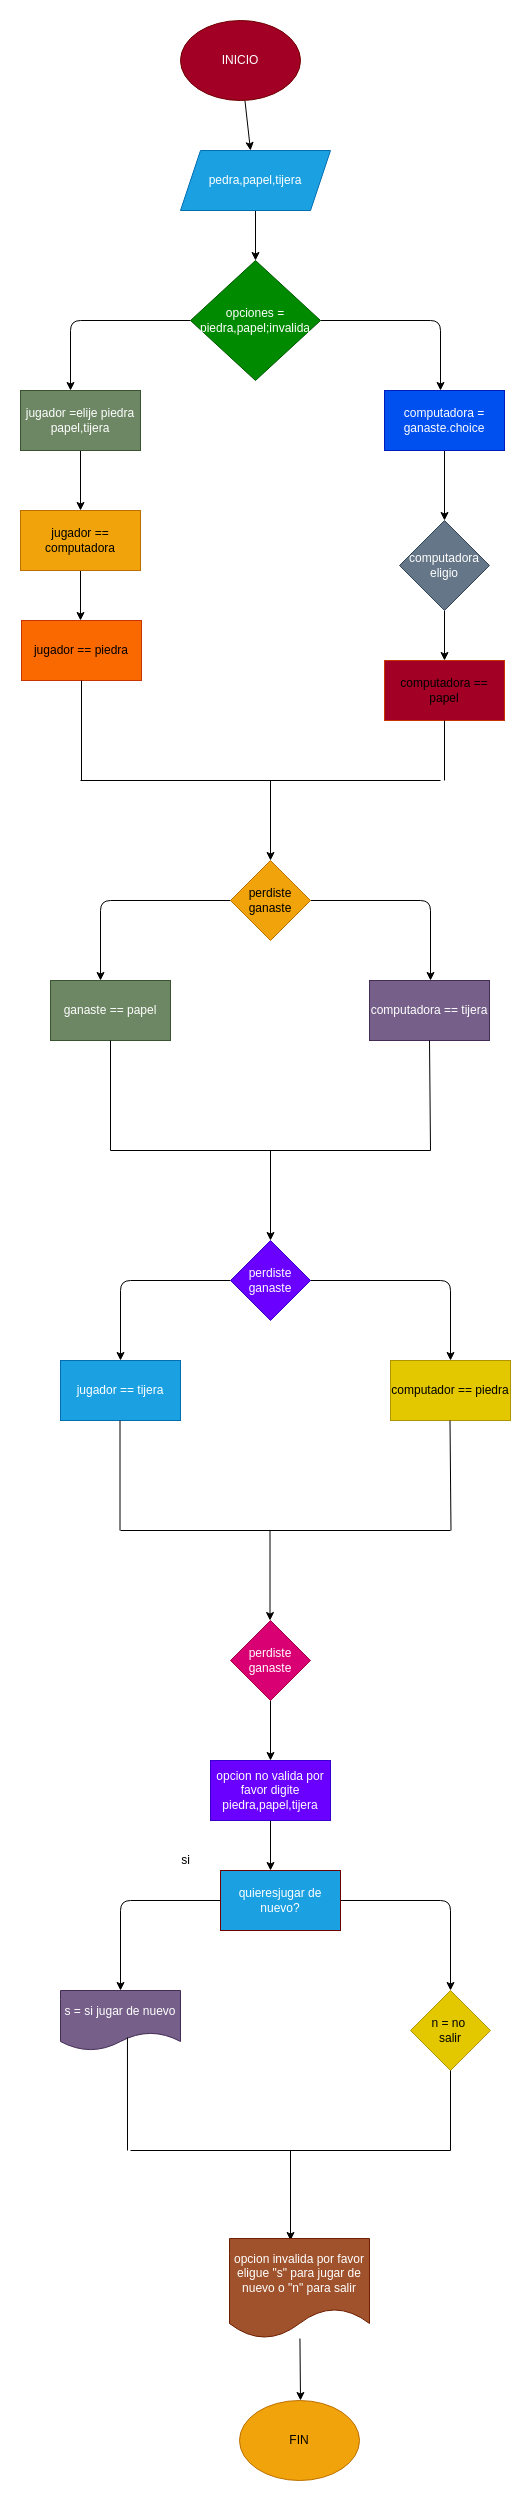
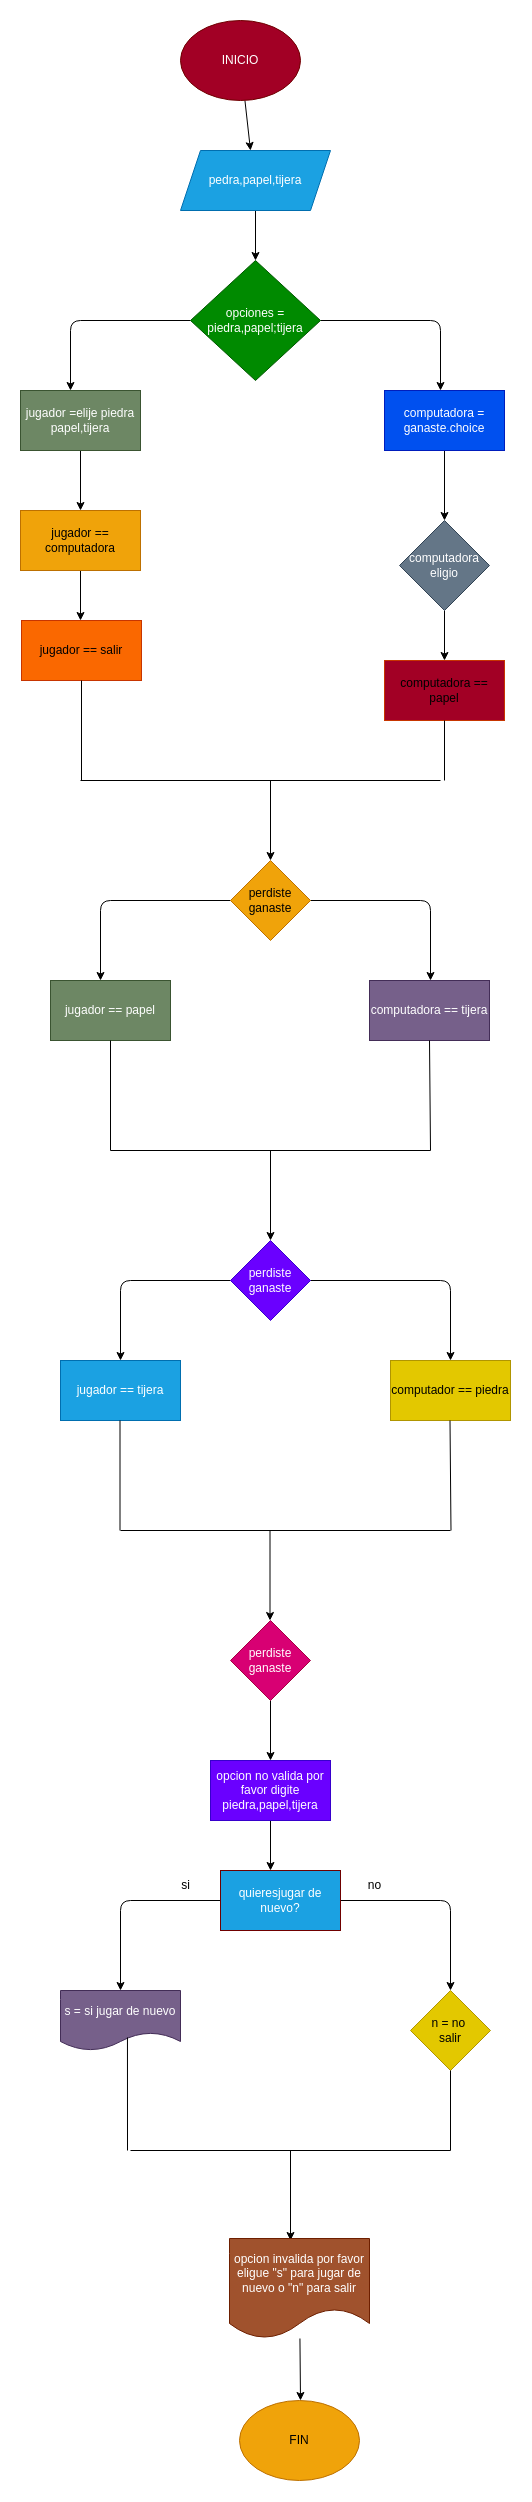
  <mxCell id="0" />
  <mxCell id="1" parent="0" />
  <mxCell id="2" style="edgeStyle=none;html=1;" edge="1" parent="1" source="3"><mxGeometry relative="1" as="geometry"><mxPoint x="250" y="150" as="targetPoint" /></mxGeometry></mxCell>
  <mxCell id="3" value="INICIO" style="ellipse;whiteSpace=wrap;html=1;fillColor=#a20025;fontColor=#ffffff;strokeColor=#6F0000;" vertex="1" parent="1"><mxGeometry x="180" y="20" width="120" height="80" as="geometry" /></mxCell>
  <mxCell id="4" style="edgeStyle=none;html=1;" edge="1" parent="1" source="5"><mxGeometry relative="1" as="geometry"><mxPoint x="255" y="260" as="targetPoint" /></mxGeometry></mxCell>
  <mxCell id="5" value="pedra,papel,tijera" style="shape=parallelogram;perimeter=parallelogramPerimeter;whiteSpace=wrap;html=1;fixedSize=1;fillColor=#1ba1e2;fontColor=#ffffff;strokeColor=#006EAF;" vertex="1" parent="1"><mxGeometry x="180" y="150" width="150" height="60" as="geometry" /></mxCell>
  <mxCell id="6" style="edgeStyle=none;html=1;" edge="1" parent="1" source="7"><mxGeometry relative="1" as="geometry"><mxPoint x="444" y="520" as="targetPoint" /></mxGeometry></mxCell>
  <mxCell id="7" value="computadora = ganaste.choice" style="whiteSpace=wrap;html=1;fillColor=#0050ef;fontColor=#ffffff;strokeColor=#001DBC;" vertex="1" parent="1"><mxGeometry x="384" y="390" width="120" height="60" as="geometry" /></mxCell>
  <mxCell id="8" style="edgeStyle=none;html=1;" edge="1" parent="1" source="9"><mxGeometry relative="1" as="geometry"><mxPoint x="80" y="510" as="targetPoint" /></mxGeometry></mxCell>
  <mxCell id="9" value="jugador =elije piedra&lt;br&gt;papel,tijera" style="whiteSpace=wrap;html=1;fillColor=#6d8764;fontColor=#ffffff;strokeColor=#3A5431;" vertex="1" parent="1"><mxGeometry x="20" y="390" width="120" height="60" as="geometry" /></mxCell>
  <mxCell id="10" style="edgeStyle=none;html=1;" edge="1" parent="1" source="12"><mxGeometry relative="1" as="geometry"><mxPoint x="70" y="390" as="targetPoint" /><Array as="points"><mxPoint x="70" y="320" /></Array></mxGeometry></mxCell>
  <mxCell id="11" style="edgeStyle=none;html=1;" edge="1" parent="1" source="12"><mxGeometry relative="1" as="geometry"><mxPoint x="440" y="390" as="targetPoint" /><Array as="points"><mxPoint x="440" y="320" /></Array></mxGeometry></mxCell>
- <mxCell id="12" value="opciones =&lt;br&gt;piedra,papel;invalida" style="rhombus;whiteSpace=wrap;html=1;fillColor=#008a00;fontColor=#ffffff;strokeColor=#005700;" vertex="1" parent="1"><mxGeometry x="190" y="260" width="130" height="120" as="geometry" /></mxCell>
+ <mxCell id="12" value="opciones =&lt;br&gt;piedra,papel;tijera" style="rhombus;whiteSpace=wrap;html=1;fillColor=#008a00;fontColor=#ffffff;strokeColor=#005700;" vertex="1" parent="1"><mxGeometry x="190" y="260" width="130" height="120" as="geometry" /></mxCell>
  <mxCell id="13" style="edgeStyle=none;html=1;" edge="1" parent="1" source="14"><mxGeometry relative="1" as="geometry"><mxPoint x="444" y="660" as="targetPoint" /></mxGeometry></mxCell>
  <mxCell id="14" value="computadora&lt;br&gt;eligio" style="rhombus;whiteSpace=wrap;html=1;fillColor=#647687;fontColor=#ffffff;strokeColor=#314354;" vertex="1" parent="1"><mxGeometry x="399" y="520" width="90" height="90" as="geometry" /></mxCell>
  <mxCell id="15" style="edgeStyle=none;html=1;" edge="1" parent="1" source="16"><mxGeometry relative="1" as="geometry"><mxPoint x="80" y="620" as="targetPoint" /></mxGeometry></mxCell>
  <mxCell id="16" value="jugador == computadora" style="whiteSpace=wrap;html=1;fillColor=#f0a30a;fontColor=#000000;strokeColor=#BD7000;" vertex="1" parent="1"><mxGeometry x="20" y="510" width="120" height="60" as="geometry" /></mxCell>
- <mxCell id="17" value="jugador == piedra" style="whiteSpace=wrap;html=1;fillColor=#fa6800;fontColor=#000000;strokeColor=#C73500;" vertex="1" parent="1"><mxGeometry x="21" y="620" width="120" height="60" as="geometry" /></mxCell>
+ <mxCell id="17" value="jugador == salir" style="whiteSpace=wrap;html=1;fillColor=#fa6800;fontColor=#000000;strokeColor=#C73500;" vertex="1" parent="1"><mxGeometry x="21" y="620" width="120" height="60" as="geometry" /></mxCell>
  <mxCell id="18" value="computadora == papel" style="whiteSpace=wrap;html=1;fillColor=#a20025;fontColor=#000000;strokeColor=#C73500;" vertex="1" parent="1"><mxGeometry x="384" y="660" width="120" height="60" as="geometry" /></mxCell>
  <mxCell id="19" value="" style="endArrow=none;html=1;exitX=0.5;exitY=1;exitDx=0;exitDy=0;" edge="1" parent="1" source="17"><mxGeometry width="50" height="50" relative="1" as="geometry"><mxPoint x="180" y="800" as="sourcePoint" /><mxPoint x="81" y="780" as="targetPoint" /></mxGeometry></mxCell>
  <mxCell id="20" value="" style="endArrow=none;html=1;entryX=0.5;entryY=1;entryDx=0;entryDy=0;" edge="1" parent="1" target="18"><mxGeometry width="50" height="50" relative="1" as="geometry"><mxPoint x="444" y="780" as="sourcePoint" /><mxPoint x="510" y="780" as="targetPoint" /></mxGeometry></mxCell>
  <mxCell id="21" value="" style="endArrow=none;html=1;" edge="1" parent="1"><mxGeometry width="50" height="50" relative="1" as="geometry"><mxPoint x="80" y="780" as="sourcePoint" /><mxPoint x="440" y="780" as="targetPoint" /></mxGeometry></mxCell>
  <mxCell id="22" value="" style="endArrow=classic;html=1;" edge="1" parent="1"><mxGeometry width="50" height="50" relative="1" as="geometry"><mxPoint x="270" y="780" as="sourcePoint" /><mxPoint x="270" y="860" as="targetPoint" /></mxGeometry></mxCell>
  <mxCell id="23" style="edgeStyle=none;html=1;" edge="1" parent="1" source="25"><mxGeometry relative="1" as="geometry"><mxPoint x="100" y="980" as="targetPoint" /><Array as="points"><mxPoint x="100" y="900" /></Array></mxGeometry></mxCell>
  <mxCell id="24" style="edgeStyle=none;html=1;" edge="1" parent="1" source="25"><mxGeometry relative="1" as="geometry"><mxPoint x="430" y="980" as="targetPoint" /><Array as="points"><mxPoint x="430" y="900" /></Array></mxGeometry></mxCell>
  <mxCell id="25" value="perdiste&lt;br&gt;ganaste" style="rhombus;whiteSpace=wrap;html=1;fillColor=#f0a30a;fontColor=#000000;strokeColor=#BD7000;" vertex="1" parent="1"><mxGeometry x="230" y="860" width="80" height="80" as="geometry" /></mxCell>
- <mxCell id="26" value="ganaste == papel" style="whiteSpace=wrap;html=1;fillColor=#6d8764;fontColor=#ffffff;strokeColor=#3A5431;" vertex="1" parent="1"><mxGeometry x="50" y="980" width="120" height="60" as="geometry" /></mxCell>
+ <mxCell id="26" value="jugador == papel" style="whiteSpace=wrap;html=1;fillColor=#6d8764;fontColor=#ffffff;strokeColor=#3A5431;" vertex="1" parent="1"><mxGeometry x="50" y="980" width="120" height="60" as="geometry" /></mxCell>
  <mxCell id="27" value="computadora == tijera" style="whiteSpace=wrap;html=1;fillColor=#76608a;fontColor=#ffffff;strokeColor=#432D57;" vertex="1" parent="1"><mxGeometry x="369" y="980" width="120" height="60" as="geometry" /></mxCell>
  <mxCell id="28" value="" style="endArrow=none;html=1;exitX=0.5;exitY=1;exitDx=0;exitDy=0;" edge="1" parent="1" source="26"><mxGeometry width="50" height="50" relative="1" as="geometry"><mxPoint x="140" y="1160" as="sourcePoint" /><mxPoint x="110" y="1150" as="targetPoint" /></mxGeometry></mxCell>
  <mxCell id="29" value="" style="endArrow=none;html=1;" edge="1" parent="1"><mxGeometry width="50" height="50" relative="1" as="geometry"><mxPoint x="110" y="1150" as="sourcePoint" /><mxPoint x="430" y="1150" as="targetPoint" /></mxGeometry></mxCell>
  <mxCell id="30" value="" style="endArrow=none;html=1;entryX=0.5;entryY=1;entryDx=0;entryDy=0;" edge="1" parent="1" target="27"><mxGeometry width="50" height="50" relative="1" as="geometry"><mxPoint x="430" y="1150" as="sourcePoint" /><mxPoint x="369" y="1080" as="targetPoint" /></mxGeometry></mxCell>
  <mxCell id="31" value="" style="endArrow=classic;html=1;" edge="1" parent="1"><mxGeometry width="50" height="50" relative="1" as="geometry"><mxPoint x="270" y="1150" as="sourcePoint" /><mxPoint x="270" y="1240" as="targetPoint" /></mxGeometry></mxCell>
  <mxCell id="32" style="edgeStyle=none;html=1;" edge="1" parent="1" source="34"><mxGeometry relative="1" as="geometry"><mxPoint x="120" y="1360" as="targetPoint" /><Array as="points"><mxPoint x="120" y="1280" /></Array></mxGeometry></mxCell>
  <mxCell id="33" style="edgeStyle=none;html=1;" edge="1" parent="1" source="34"><mxGeometry relative="1" as="geometry"><mxPoint x="450" y="1360" as="targetPoint" /><Array as="points"><mxPoint x="450" y="1280" /></Array></mxGeometry></mxCell>
  <mxCell id="34" value="perdiste&lt;br&gt;ganaste" style="rhombus;whiteSpace=wrap;html=1;fillColor=#6a00ff;fontColor=#ffffff;strokeColor=#3700CC;" vertex="1" parent="1"><mxGeometry x="230" y="1240" width="80" height="80" as="geometry" /></mxCell>
  <mxCell id="35" value="jugador == tijera" style="whiteSpace=wrap;html=1;fillColor=#1ba1e2;fontColor=#ffffff;strokeColor=#006EAF;" vertex="1" parent="1"><mxGeometry x="60" y="1360" width="120" height="60" as="geometry" /></mxCell>
  <mxCell id="36" value="computador == piedra" style="whiteSpace=wrap;html=1;fillColor=#e3c800;fontColor=#000000;strokeColor=#B09500;" vertex="1" parent="1"><mxGeometry x="390" y="1360" width="120" height="60" as="geometry" /></mxCell>
  <mxCell id="37" value="" style="endArrow=none;html=1;exitX=0.5;exitY=1;exitDx=0;exitDy=0;" edge="1" parent="1"><mxGeometry width="50" height="50" relative="1" as="geometry"><mxPoint x="119.5" y="1420" as="sourcePoint" /><mxPoint x="119.5" y="1530" as="targetPoint" /></mxGeometry></mxCell>
  <mxCell id="38" value="" style="endArrow=none;html=1;entryX=0.5;entryY=1;entryDx=0;entryDy=0;" edge="1" parent="1"><mxGeometry width="50" height="50" relative="1" as="geometry"><mxPoint x="450.5" y="1530" as="sourcePoint" /><mxPoint x="449.5" y="1420" as="targetPoint" /></mxGeometry></mxCell>
  <mxCell id="39" value="" style="endArrow=none;html=1;" edge="1" parent="1"><mxGeometry width="50" height="50" relative="1" as="geometry"><mxPoint x="120" y="1530" as="sourcePoint" /><mxPoint x="450" y="1530" as="targetPoint" /></mxGeometry></mxCell>
  <mxCell id="40" value="" style="endArrow=classic;html=1;" edge="1" parent="1"><mxGeometry width="50" height="50" relative="1" as="geometry"><mxPoint x="269.5" y="1530" as="sourcePoint" /><mxPoint x="269.5" y="1620" as="targetPoint" /></mxGeometry></mxCell>
  <mxCell id="41" style="edgeStyle=none;html=1;" edge="1" parent="1" source="42"><mxGeometry relative="1" as="geometry"><mxPoint x="270" y="1760" as="targetPoint" /></mxGeometry></mxCell>
  <mxCell id="42" value="perdiste&lt;br&gt;ganaste" style="rhombus;whiteSpace=wrap;html=1;fillColor=#d80073;fontColor=#ffffff;strokeColor=#A50040;" vertex="1" parent="1"><mxGeometry x="230" y="1620" width="80" height="80" as="geometry" /></mxCell>
  <mxCell id="43" style="edgeStyle=none;html=1;" edge="1" parent="1" source="44"><mxGeometry relative="1" as="geometry"><mxPoint x="270" y="1870" as="targetPoint" /></mxGeometry></mxCell>
  <mxCell id="44" value="opcion no valida por favor digite&lt;br&gt;piedra,papel,tijera" style="whiteSpace=wrap;html=1;fillColor=#6a00ff;fontColor=#ffffff;strokeColor=#3700CC;" vertex="1" parent="1"><mxGeometry x="210" y="1760" width="120" height="60" as="geometry" /></mxCell>
  <mxCell id="45" style="edgeStyle=none;html=1;" edge="1" parent="1" source="47"><mxGeometry relative="1" as="geometry"><mxPoint x="120" y="1990" as="targetPoint" /><Array as="points"><mxPoint x="120" y="1900" /></Array></mxGeometry></mxCell>
  <mxCell id="46" style="edgeStyle=none;html=1;" edge="1" parent="1" source="47"><mxGeometry relative="1" as="geometry"><mxPoint x="450" y="1990" as="targetPoint" /><Array as="points"><mxPoint x="450" y="1900" /></Array></mxGeometry></mxCell>
  <mxCell id="47" value="quieresjugar de nuevo?" style="whiteSpace=wrap;html=1;fillColor=#1ba1e2;fontColor=#ffffff;strokeColor=#6F0000;" vertex="1" parent="1"><mxGeometry x="220" y="1870" width="120" height="60" as="geometry" /></mxCell>
  <mxCell id="48" value="" style="edgeStyle=none;html=1;endArrow=none;" edge="1" parent="1" source="47"><mxGeometry relative="1" as="geometry"><mxPoint x="220" y="1900" as="targetPoint" /><mxPoint x="220" y="1900" as="sourcePoint" /><Array as="points" /></mxGeometry></mxCell>
- <mxCell id="49" value="si" style="text;html=1;align=center;verticalAlign=middle;resizable=0;points=[];autosize=1;strokeColor=none;fillColor=none;" vertex="1" parent="1"><mxGeometry x="170" y="1845" width="30" height="30" as="geometry" /></mxCell>
+ <mxCell id="49" value="si" style="text;html=1;align=center;verticalAlign=middle;resizable=0;points=[];autosize=1;strokeColor=none;fillColor=none;" vertex="1" parent="1"><mxGeometry x="170" y="1870" width="30" height="30" as="geometry" /></mxCell>
+ <mxCell id="50" value="no" style="text;html=1;align=center;verticalAlign=middle;resizable=0;points=[];autosize=1;strokeColor=none;fillColor=none;" vertex="1" parent="1"><mxGeometry x="354" y="1870" width="40" height="30" as="geometry" /></mxCell>
  <mxCell id="51" value="s = si jugar de nuevo" style="shape=document;whiteSpace=wrap;html=1;boundedLbl=1;fillColor=#76608a;fontColor=#ffffff;strokeColor=#432D57;" vertex="1" parent="1"><mxGeometry x="60" y="1990" width="120" height="60" as="geometry" /></mxCell>
  <mxCell id="52" value="n = no&amp;nbsp;&lt;br&gt;salir" style="rhombus;whiteSpace=wrap;html=1;fillColor=#e3c800;fontColor=#000000;strokeColor=#B09500;" vertex="1" parent="1"><mxGeometry x="410" y="1990" width="80" height="80" as="geometry" /></mxCell>
  <mxCell id="53" value="" style="endArrow=none;html=1;exitX=0.558;exitY=0.783;exitDx=0;exitDy=0;exitPerimeter=0;" edge="1" parent="1" source="51"><mxGeometry width="50" height="50" relative="1" as="geometry"><mxPoint x="245" y="2140" as="sourcePoint" /><mxPoint x="127" y="2150" as="targetPoint" /></mxGeometry></mxCell>
  <mxCell id="54" value="" style="endArrow=none;html=1;" edge="1" parent="1"><mxGeometry width="50" height="50" relative="1" as="geometry"><mxPoint x="130" y="2150" as="sourcePoint" /><mxPoint x="450" y="2150" as="targetPoint" /></mxGeometry></mxCell>
  <mxCell id="55" value="" style="endArrow=none;html=1;entryX=0.5;entryY=1;entryDx=0;entryDy=0;" edge="1" parent="1" target="52"><mxGeometry width="50" height="50" relative="1" as="geometry"><mxPoint x="450" y="2150" as="sourcePoint" /><mxPoint x="404" y="2050" as="targetPoint" /></mxGeometry></mxCell>
  <mxCell id="56" value="" style="endArrow=classic;html=1;" edge="1" parent="1"><mxGeometry width="50" height="50" relative="1" as="geometry"><mxPoint x="290" y="2150" as="sourcePoint" /><mxPoint x="290" y="2240" as="targetPoint" /></mxGeometry></mxCell>
  <mxCell id="57" style="edgeStyle=none;html=1;" edge="1" parent="1" source="58"><mxGeometry relative="1" as="geometry"><mxPoint x="300" y="2400" as="targetPoint" /></mxGeometry></mxCell>
  <mxCell id="58" value="opcion invalida por favor eligue &quot;s&quot; para jugar de nuevo o &quot;n&quot; para salir" style="shape=document;whiteSpace=wrap;html=1;boundedLbl=1;fillColor=#a0522d;fontColor=#ffffff;strokeColor=#6D1F00;" vertex="1" parent="1"><mxGeometry x="229" y="2238" width="140" height="100" as="geometry" /></mxCell>
  <mxCell id="59" value="FIN" style="ellipse;whiteSpace=wrap;html=1;fillColor=#f0a30a;fontColor=#000000;strokeColor=#BD7000;" vertex="1" parent="1"><mxGeometry x="239" y="2400" width="120" height="80" as="geometry" /></mxCell>
